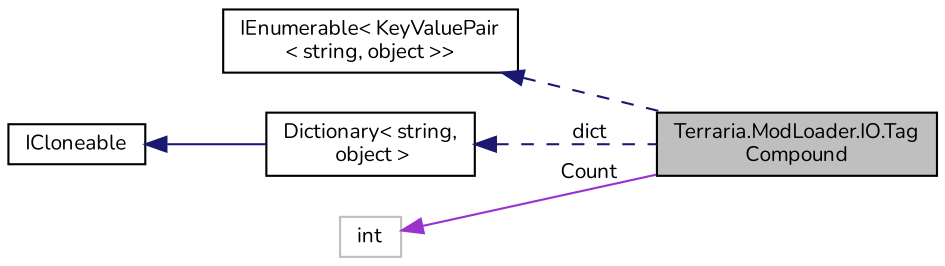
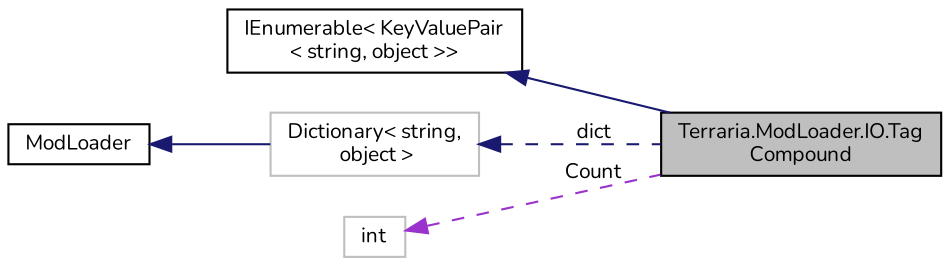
  digraph {
    fontname=Nunito
    rankdir=LR
    node [color=black fillcolor=white fontname=Nunito fontsize=10 shape=record style=filled]
    edge [color=midnightblue dir=back fontname=Nunito fontsize=10 labelfontname=Helvetica labelfontsize=10 style=solid]
    n1 [fillcolor=grey75 fontcolor=black height=0.2 label="Terraria.ModLoader.IO.Tag\lCompound" width=0.4]
    n2 [height=0.2 label="IEnumerable\< KeyValuePair\l\< string, object \>\>" width=0.4]
-   n3 [height=0.2 label=ICloneable width=0.4]
-   n4 [height=0.2 label="Dictionary\< string,\l object \>" width=0.4]
+   n3 [height=0.2 label=ModLoader width=0.4]
+   n4 [color=grey75 height=0.2 label="Dictionary\< string,\l object \>" width=0.4]
    n5 [color=grey75 height=0.2 label=int width=0.4]
-   n2 -> n1 [style=dashed]
+   n2 -> n1
    n3 -> n4
    n4 -> n1 [label=" dict" style=dashed]
-   n5 -> n1 [color=darkorchid3 label=" Count"]
+   n5 -> n1 [color=darkorchid3 label=" Count" style=dashed]
  }
